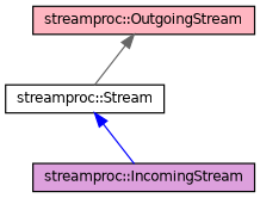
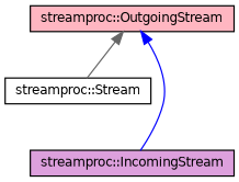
  digraph {
    rankdir=TB
    node [color=black fontname=Helvetica fontsize=10 shape=record style=filled]
    edge [dir=back fontname=Helvetica fontsize=10 labelfontname=Helvetica labelfontsize=10 style=solid]
    n1 [fillcolor=white height=0.2 label="streamproc::Stream" width=0.4]
    n2 [fillcolor=plum height=0.2 label="streamproc::IncomingStream" width=0.4]
    n3 [fillcolor=lightpink height=0.2 label="streamproc::OutgoingStream" width=0.4]
-   n1 -> n2 [color=blue]
+   n3 -> n2 [color=blue]
    n3 -> n1 [color=gray40]
  }
